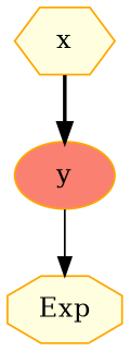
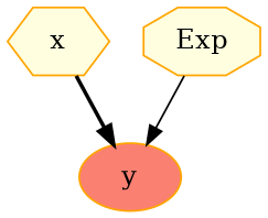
  digraph {
    node [color=orange fillcolor=lightyellow style=filled]
    n1 [label=x shape=hexagon]
    n2 [fillcolor=salmon label=y shape=ellipse]
    n3 [label=Exp shape=octagon]
    n1 -> n2 [style=bold]
-   n2 -> n3 [style=solid]
+   n3 -> n2 [style=solid]
  }
